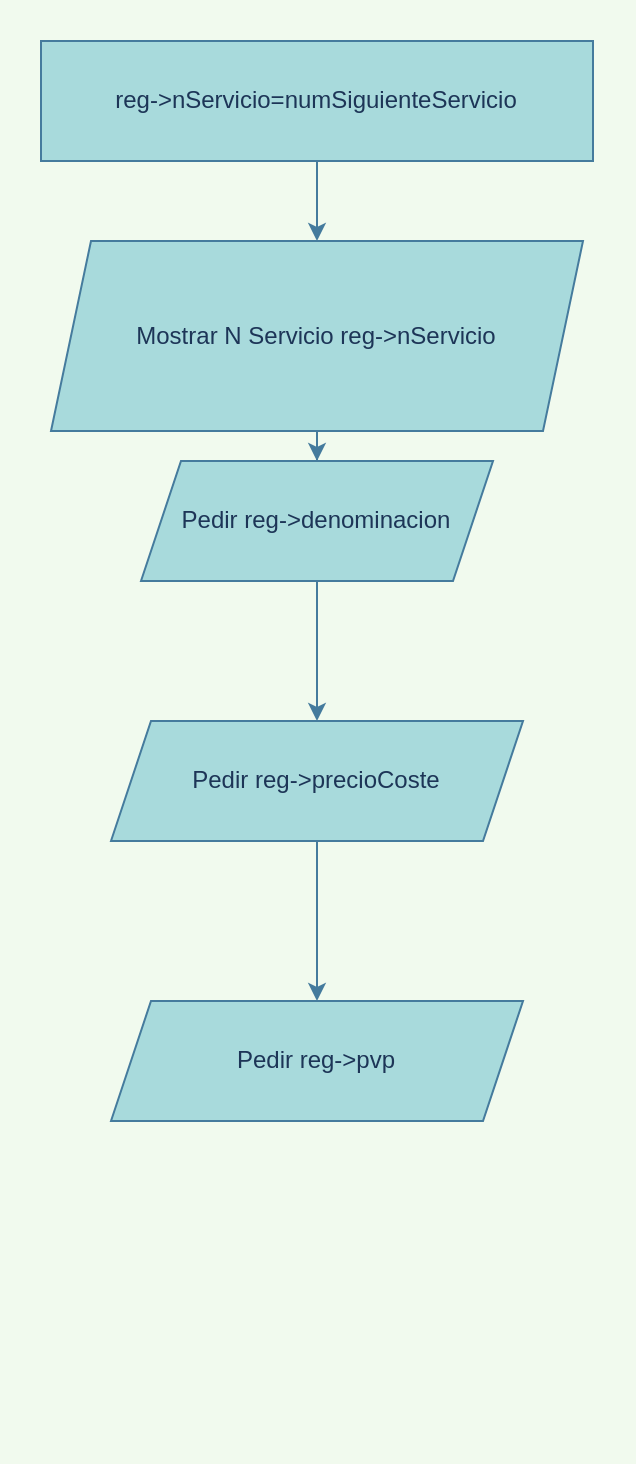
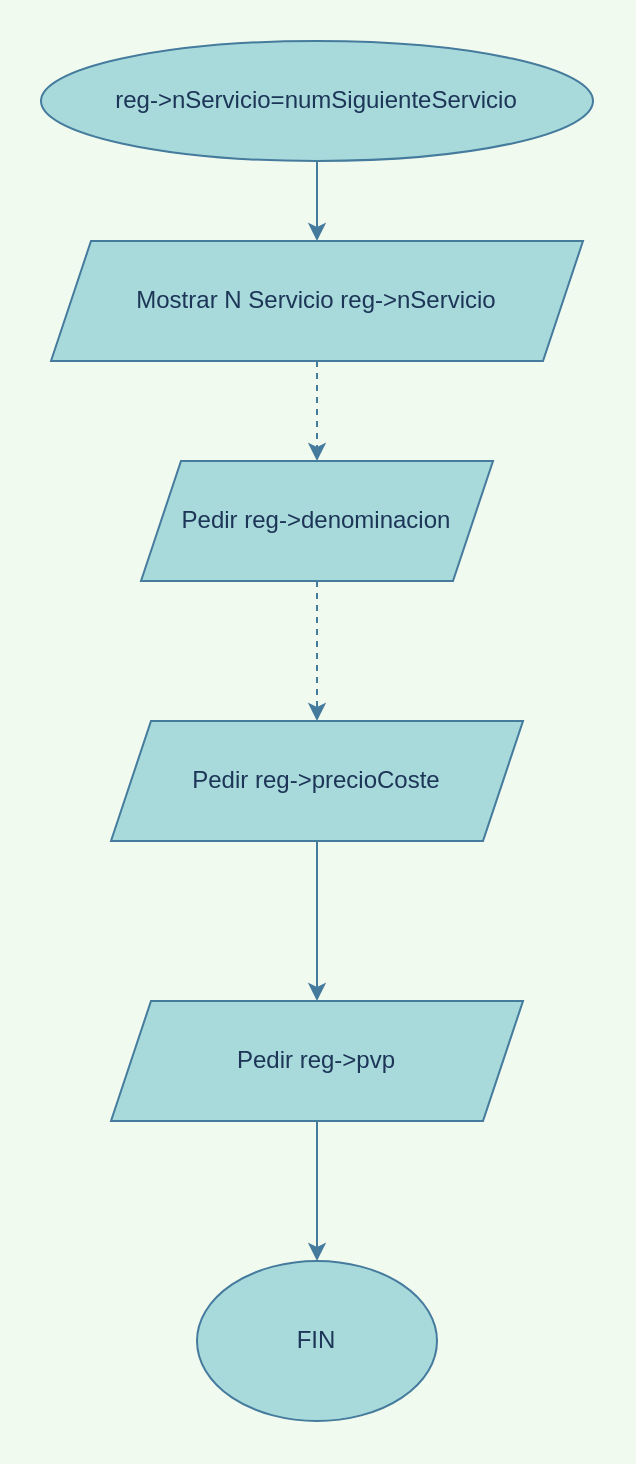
  <mxCell id="0" />
  <mxCell id="1" parent="0" />
- <mxCell id="2" value="" style="edgeStyle=orthogonalEdgeStyle;curved=0;rounded=1;sketch=0;orthogonalLoop=1;jettySize=auto;html=1;strokeColor=#457B9D;fillColor=#A8DADC;fontColor=#1D3557;" parent="1" source="3" target="5" edge="1"><mxGeometry relative="1" as="geometry" /></mxCell>
+ <mxCell id="2" value="" style="edgeStyle=orthogonalEdgeStyle;curved=0;rounded=1;sketch=0;orthogonalLoop=1;jettySize=auto;html=1;strokeColor=#457B9D;fillColor=#A8DADC;fontColor=#1D3557;dashed=1;" parent="1" source="3" target="5" edge="1"><mxGeometry relative="1" as="geometry" /></mxCell>
  <mxCell id="3" value="Pedir reg-&amp;gt;denominacion" style="shape=parallelogram;perimeter=parallelogramPerimeter;whiteSpace=wrap;html=1;fixedSize=1;fontColor=#1D3557;strokeColor=#457B9D;fillColor=#A8DADC;" parent="1" vertex="1"><mxGeometry x="70" y="230" width="176" height="60" as="geometry" /></mxCell>
  <mxCell id="4" value="" style="edgeStyle=orthogonalEdgeStyle;curved=0;rounded=1;sketch=0;orthogonalLoop=1;jettySize=auto;html=1;strokeColor=#457B9D;fillColor=#A8DADC;fontColor=#1D3557;" parent="1" source="5" target="7" edge="1"><mxGeometry relative="1" as="geometry" /></mxCell>
  <mxCell id="5" value="Pedir reg-&amp;gt;precioCoste" style="shape=parallelogram;perimeter=parallelogramPerimeter;whiteSpace=wrap;html=1;fixedSize=1;fontColor=#1D3557;strokeColor=#457B9D;fillColor=#A8DADC;" parent="1" vertex="1"><mxGeometry x="55" y="360" width="206" height="60" as="geometry" /></mxCell>
+ <mxCell id="6" value="" style="edgeStyle=orthogonalEdgeStyle;curved=0;rounded=1;sketch=0;orthogonalLoop=1;jettySize=auto;html=1;strokeColor=#457B9D;fillColor=#A8DADC;fontColor=#1D3557;entryX=0.5;entryY=0;entryDx=0;entryDy=0;" parent="1" source="7" target="8" edge="1"><mxGeometry relative="1" as="geometry"><mxPoint x="158" y="640" as="targetPoint" /></mxGeometry></mxCell>
  <mxCell id="7" value="Pedir reg-&amp;gt;pvp" style="shape=parallelogram;perimeter=parallelogramPerimeter;whiteSpace=wrap;html=1;fixedSize=1;fontColor=#1D3557;strokeColor=#457B9D;fillColor=#A8DADC;" parent="1" vertex="1"><mxGeometry x="55" y="500" width="206" height="60" as="geometry" /></mxCell>
+ <mxCell id="8" value="FIN" style="ellipse;whiteSpace=wrap;html=1;fontColor=#1D3557;strokeColor=#457B9D;fillColor=#A8DADC;" parent="1" vertex="1"><mxGeometry x="98" y="630" width="120" height="80" as="geometry" /></mxCell>
  <mxCell id="9" value="" style="edgeStyle=orthogonalEdgeStyle;curved=0;rounded=1;sketch=0;orthogonalLoop=1;jettySize=auto;html=1;strokeColor=#457B9D;fillColor=#A8DADC;fontColor=#1D3557;" parent="1" source="10" target="12" edge="1"><mxGeometry relative="1" as="geometry" /></mxCell>
- <mxCell id="10" value="reg-&amp;gt;nServicio=numSiguienteServicio" style="whiteSpace=wrap;html=1;fontColor=#1D3557;strokeColor=#457B9D;fillColor=#A8DADC;" parent="1" vertex="1"><mxGeometry x="20" y="20" width="276" height="60" as="geometry" /></mxCell>
+ <mxCell id="10" value="reg-&amp;gt;nServicio=numSiguienteServicio" style="ellipse;whiteSpace=wrap;html=1;fontColor=#1D3557;strokeColor=#457B9D;fillColor=#A8DADC;" parent="1" vertex="1"><mxGeometry x="20" y="20" width="276" height="60" as="geometry" /></mxCell>
  <mxCell id="11" value="" style="edgeStyle=orthogonalEdgeStyle;curved=0;rounded=1;sketch=0;orthogonalLoop=1;jettySize=auto;html=1;strokeColor=#457B9D;fillColor=#A8DADC;fontColor=#1D3557;dashed=1;" parent="1" source="12" target="3" edge="1"><mxGeometry relative="1" as="geometry" /></mxCell>
- <mxCell id="12" value="Mostrar N Servicio reg-&amp;gt;nServicio" style="shape=parallelogram;perimeter=parallelogramPerimeter;whiteSpace=wrap;html=1;fixedSize=1;fontColor=#1D3557;strokeColor=#457B9D;fillColor=#A8DADC;" parent="1" vertex="1"><mxGeometry x="25" y="120" width="266" height="95" as="geometry" /></mxCell>
+ <mxCell id="12" value="Mostrar N Servicio reg-&amp;gt;nServicio" style="shape=parallelogram;perimeter=parallelogramPerimeter;whiteSpace=wrap;html=1;fixedSize=1;fontColor=#1D3557;strokeColor=#457B9D;fillColor=#A8DADC;" parent="1" vertex="1"><mxGeometry x="25" y="120" width="266" height="60" as="geometry" /></mxCell>
